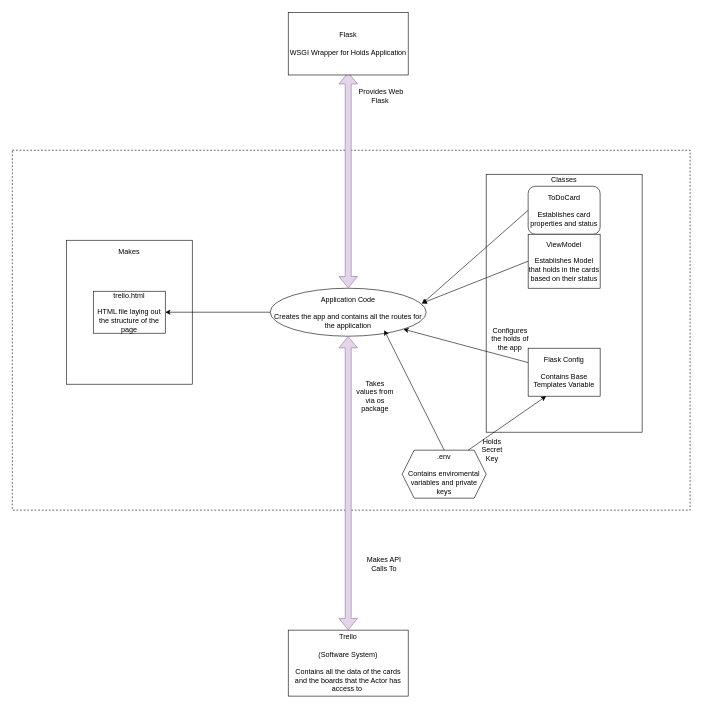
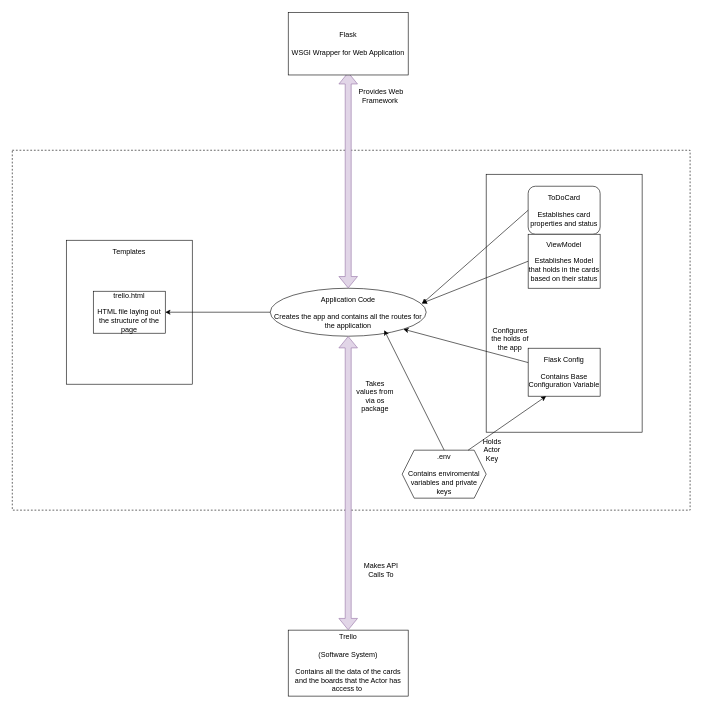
  <mxCell id="0" />
  <mxCell id="1" parent="0" />
  <mxCell id="2" value="" style="rounded=0;whiteSpace=wrap;html=1;fillColor=none;dashed=1;" parent="1" vertex="1"><mxGeometry x="20" y="250" width="1130" height="600" as="geometry" /></mxCell>
  <mxCell id="3" value="Application Code&lt;br&gt;&lt;br&gt;Creates the app and contains all the routes for the application&lt;br&gt;" style="ellipse;whiteSpace=wrap;html=1;" parent="1" vertex="1"><mxGeometry x="450" y="480" width="260" height="80" as="geometry" /></mxCell>
  <mxCell id="4" value="" style="rounded=0;whiteSpace=wrap;html=1;fillColor=none;" parent="1" vertex="1"><mxGeometry x="110" y="400" width="210" height="240" as="geometry" /></mxCell>
- <mxCell id="5" value="Makes" style="text;html=1;strokeColor=none;fillColor=none;align=center;verticalAlign=middle;whiteSpace=wrap;rounded=0;" parent="1" vertex="1"><mxGeometry x="195" y="410" width="40" height="20" as="geometry" /></mxCell>
+ <mxCell id="5" value="Templates" style="text;html=1;strokeColor=none;fillColor=none;align=center;verticalAlign=middle;whiteSpace=wrap;rounded=0;" parent="1" vertex="1"><mxGeometry x="195" y="410" width="40" height="20" as="geometry" /></mxCell>
  <mxCell id="6" value="trello.html&lt;br&gt;&lt;br&gt;HTML file laying out the structure of the page" style="rounded=0;whiteSpace=wrap;html=1;" parent="1" vertex="1"><mxGeometry x="155" y="485" width="120" height="70" as="geometry" /></mxCell>
  <mxCell id="7" value="" style="endArrow=classic;html=1;entryX=1;entryY=0.5;entryDx=0;entryDy=0;exitX=0;exitY=0.5;exitDx=0;exitDy=0;" parent="1" source="3" target="6" edge="1"><mxGeometry width="50" height="50" relative="1" as="geometry"><mxPoint x="450" y="510" as="sourcePoint" /><mxPoint x="500" y="460" as="targetPoint" /></mxGeometry></mxCell>
  <mxCell id="8" value="" style="rounded=0;whiteSpace=wrap;html=1;fillColor=none;" parent="1" vertex="1"><mxGeometry x="810" y="290" width="260" height="430" as="geometry" /></mxCell>
- <mxCell id="9" value="Classes" style="text;html=1;strokeColor=none;fillColor=none;align=center;verticalAlign=middle;whiteSpace=wrap;rounded=0;" parent="1" vertex="1"><mxGeometry x="920" y="290" width="40" height="20" as="geometry" /></mxCell>
  <mxCell id="10" value="ToDoCard&lt;br&gt;&lt;br&gt;Establishes card properties and status" style="whiteSpace=wrap;html=1;rounded=1;" parent="1" vertex="1"><mxGeometry x="880" y="310" width="120" height="80" as="geometry" /></mxCell>
  <mxCell id="11" value="ViewModel&lt;br&gt;&lt;br&gt;Establishes Model that holds in the cards based on their status" style="rounded=0;whiteSpace=wrap;html=1;" parent="1" vertex="1"><mxGeometry x="880" y="390" width="120" height="90" as="geometry" /></mxCell>
  <mxCell id="12" value=".env&lt;br&gt;&lt;br&gt;Contains enviromental variables and private keys" style="shape=hexagon;perimeter=hexagonPerimeter2;whiteSpace=wrap;html=1;fixedSize=1;fillColor=#ffffff;" parent="1" vertex="1"><mxGeometry x="670" y="750" width="140" height="80" as="geometry" /></mxCell>
  <mxCell id="13" value="Trello&lt;br&gt;&lt;br&gt;(Software System)&lt;br&gt;&lt;br&gt;Contains all the data of the cards and the boards that the Actor has access to&amp;nbsp;" style="rounded=0;whiteSpace=wrap;html=1;" parent="1" vertex="1"><mxGeometry x="480" y="1050" width="200" height="110" as="geometry" /></mxCell>
  <mxCell id="14" value="" style="shape=flexArrow;endArrow=classic;startArrow=classic;html=1;entryX=0.5;entryY=1;entryDx=0;entryDy=0;fillColor=#e1d5e7;strokeColor=#9673a6;" parent="1" source="13" target="3" edge="1"><mxGeometry width="100" height="100" relative="1" as="geometry"><mxPoint x="580" as="sourcePoint" y="800" /><mxPoint x="680" y="700" as="targetPoint" /></mxGeometry></mxCell>
  <mxCell id="15" value="" style="shape=flexArrow;endArrow=classic;startArrow=classic;html=1;fillColor=#e1d5e7;strokeColor=#9673a6;exitX=0.5;exitY=0;exitDx=0;exitDy=0;" parent="1" source="3" edge="1"><mxGeometry width="100" height="100" relative="1" as="geometry"><mxPoint x="569.5" y="630" as="sourcePoint" /><mxPoint x="580" y="120" as="targetPoint" /></mxGeometry></mxCell>
- <mxCell id="16" value="Flask&lt;br&gt;&lt;br&gt;WSGI Wrapper for Holds Application" style="rounded=0;whiteSpace=wrap;html=1;" parent="1" vertex="1"><mxGeometry x="480" y="20" width="200" height="104.5" as="geometry" /></mxCell>
- <mxCell id="17" value="Makes API Calls To" style="text;html=1;strokeColor=none;fillColor=none;align=center;verticalAlign=middle;whiteSpace=wrap;rounded=0;" vertex="1" parent="1"><mxGeometry x="600" y="930" width="80" height="20" as="geometry" /></mxCell>
+ <mxCell id="16" value="Flask&lt;br&gt;&lt;br&gt;WSGI Wrapper for Web Application" style="rounded=0;whiteSpace=wrap;html=1;" parent="1" vertex="1"><mxGeometry x="480" y="20" width="200" height="104.5" as="geometry" /></mxCell>
+ <mxCell id="17" value="Makes API Calls To" style="text;html=1;strokeColor=none;fillColor=none;align=center;verticalAlign=middle;whiteSpace=wrap;rounded=0;" vertex="1" parent="1"><mxGeometry x="595" y="940" width="80" height="20" as="geometry" /></mxCell>
  <mxCell id="18" value="Takes values&amp;nbsp;from via os package" style="text;html=1;strokeColor=none;fillColor=none;align=center;verticalAlign=middle;whiteSpace=wrap;rounded=0;" vertex="1" parent="1"><mxGeometry x="605" y="650" width="40" height="20" as="geometry" /></mxCell>
  <mxCell id="19" value="" style="endArrow=classic;html=1;exitX=0;exitY=0.5;exitDx=0;exitDy=0;entryX=0.973;entryY=0.313;entryDx=0;entryDy=0;entryPerimeter=0;" edge="1" parent="1" source="11" target="3"><mxGeometry width="50" height="50" relative="1" as="geometry"><mxPoint x="560" y="740" as="sourcePoint" /><mxPoint x="710" y="520" as="targetPoint" /></mxGeometry></mxCell>
  <mxCell id="20" value="" style="endArrow=classic;html=1;exitX=0;exitY=0.5;exitDx=0;exitDy=0;entryX=0.973;entryY=0.325;entryDx=0;entryDy=0;entryPerimeter=0;" edge="1" parent="1" source="10" target="3"><mxGeometry width="50" height="50" relative="1" as="geometry"><mxPoint x="560" y="740" as="sourcePoint" /><mxPoint x="710" y="520" as="targetPoint" /></mxGeometry></mxCell>
  <mxCell id="21" value="" style="endArrow=classic;html=1;entryX=0.731;entryY=0.875;entryDx=0;entryDy=0;exitX=0.5;exitY=0;exitDx=0;exitDy=0;entryPerimeter=0;" edge="1" parent="1" source="12" target="3"><mxGeometry width="50" height="50" relative="1" as="geometry"><mxPoint x="320" y="740" as="sourcePoint" /><mxPoint x="370" y="690" as="targetPoint" /></mxGeometry></mxCell>
- <mxCell id="22" value="Provides Web Flask&amp;nbsp;" style="text;html=1;strokeColor=none;fillColor=none;align=center;verticalAlign=middle;whiteSpace=wrap;rounded=0;" vertex="1" parent="1"><mxGeometry x="590" y="150" width="90" height="20" as="geometry" /></mxCell>
- <mxCell id="23" value="Flask Config&lt;br&gt;&lt;br&gt;Contains Base Templates Variable" style="rounded=0;whiteSpace=wrap;html=1;" vertex="1" parent="1"><mxGeometry x="880" y="580" width="120" height="80" as="geometry" /></mxCell>
+ <mxCell id="22" value="Provides Web Framework&amp;nbsp;" style="text;html=1;strokeColor=none;fillColor=none;align=center;verticalAlign=middle;whiteSpace=wrap;rounded=0;" vertex="1" parent="1"><mxGeometry x="590" y="150" width="90" height="20" as="geometry" /></mxCell>
+ <mxCell id="23" value="Flask Config&lt;br&gt;&lt;br&gt;Contains Base Configuration Variable" style="rounded=0;whiteSpace=wrap;html=1;" vertex="1" parent="1"><mxGeometry x="880" y="580" width="120" height="80" as="geometry" /></mxCell>
  <mxCell id="24" value="" style="endArrow=classic;html=1;entryX=0.25;entryY=1;entryDx=0;entryDy=0;" edge="1" parent="1" target="23"><mxGeometry width="50" height="50" relative="1" as="geometry"><mxPoint x="780" y="750" as="sourcePoint" /><mxPoint x="830" y="700" as="targetPoint" /></mxGeometry></mxCell>
- <mxCell id="25" value="Holds Secret Key" style="text;html=1;strokeColor=none;fillColor=none;align=center;verticalAlign=middle;whiteSpace=wrap;rounded=0;" vertex="1" parent="1"><mxGeometry x="800" y="740" width="40" height="20" as="geometry" /></mxCell>
+ <mxCell id="25" value="Holds Actor Key" style="text;html=1;strokeColor=none;fillColor=none;align=center;verticalAlign=middle;whiteSpace=wrap;rounded=0;" vertex="1" parent="1"><mxGeometry x="800" y="740" width="40" height="20" as="geometry" /></mxCell>
  <mxCell id="26" value="" style="endArrow=classic;html=1;entryX=1;entryY=1;entryDx=0;entryDy=0;" edge="1" parent="1" source="23" target="3"><mxGeometry width="50" height="50" relative="1" as="geometry"><mxPoint x="730" y="630" as="sourcePoint" /><mxPoint x="780" y="580" as="targetPoint" /></mxGeometry></mxCell>
  <mxCell id="27" value="Configures the holds of the app" style="text;html=1;strokeColor=none;fillColor=none;align=center;verticalAlign=middle;whiteSpace=wrap;rounded=0;" vertex="1" parent="1"><mxGeometry x="815" y="555" width="70" height="20" as="geometry" /></mxCell>
